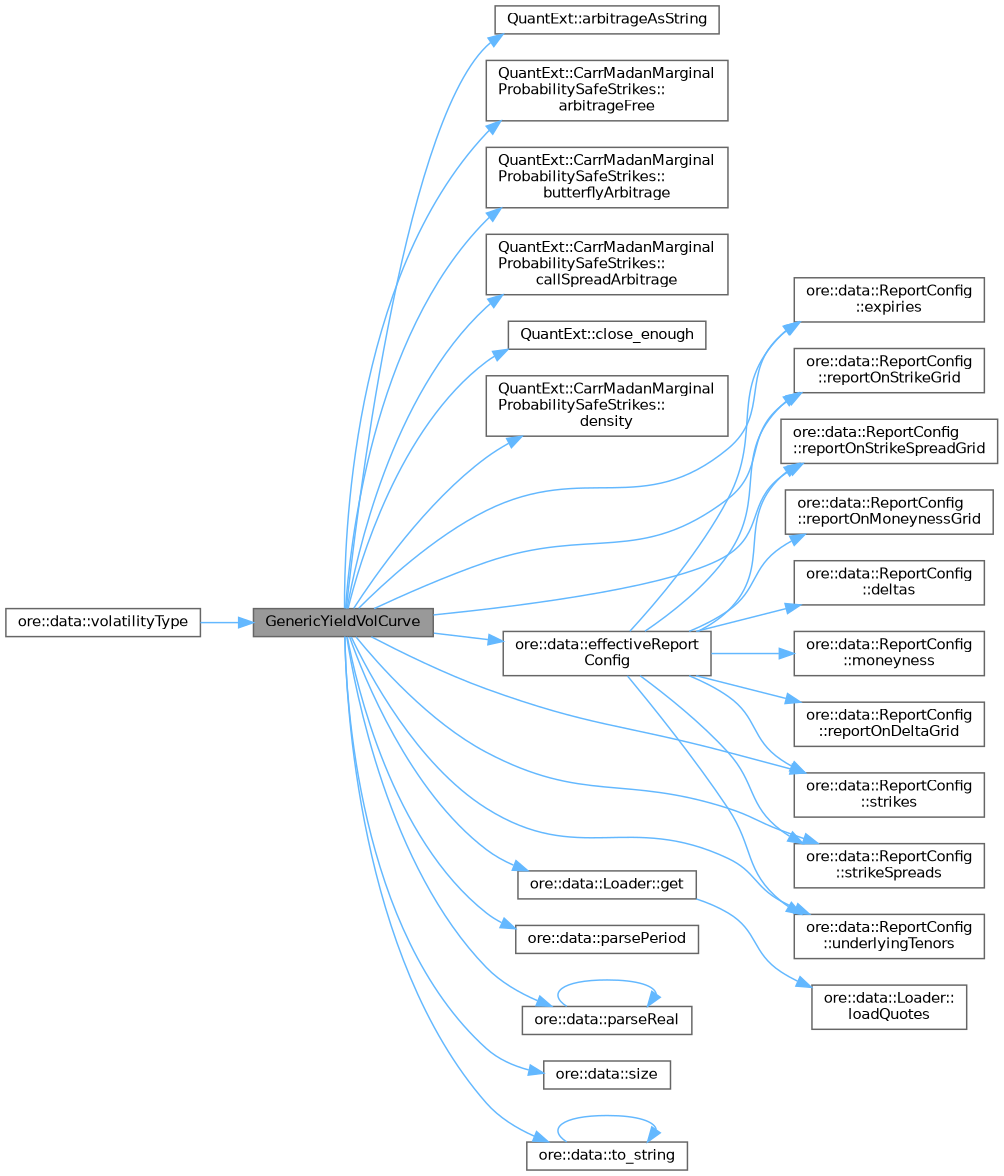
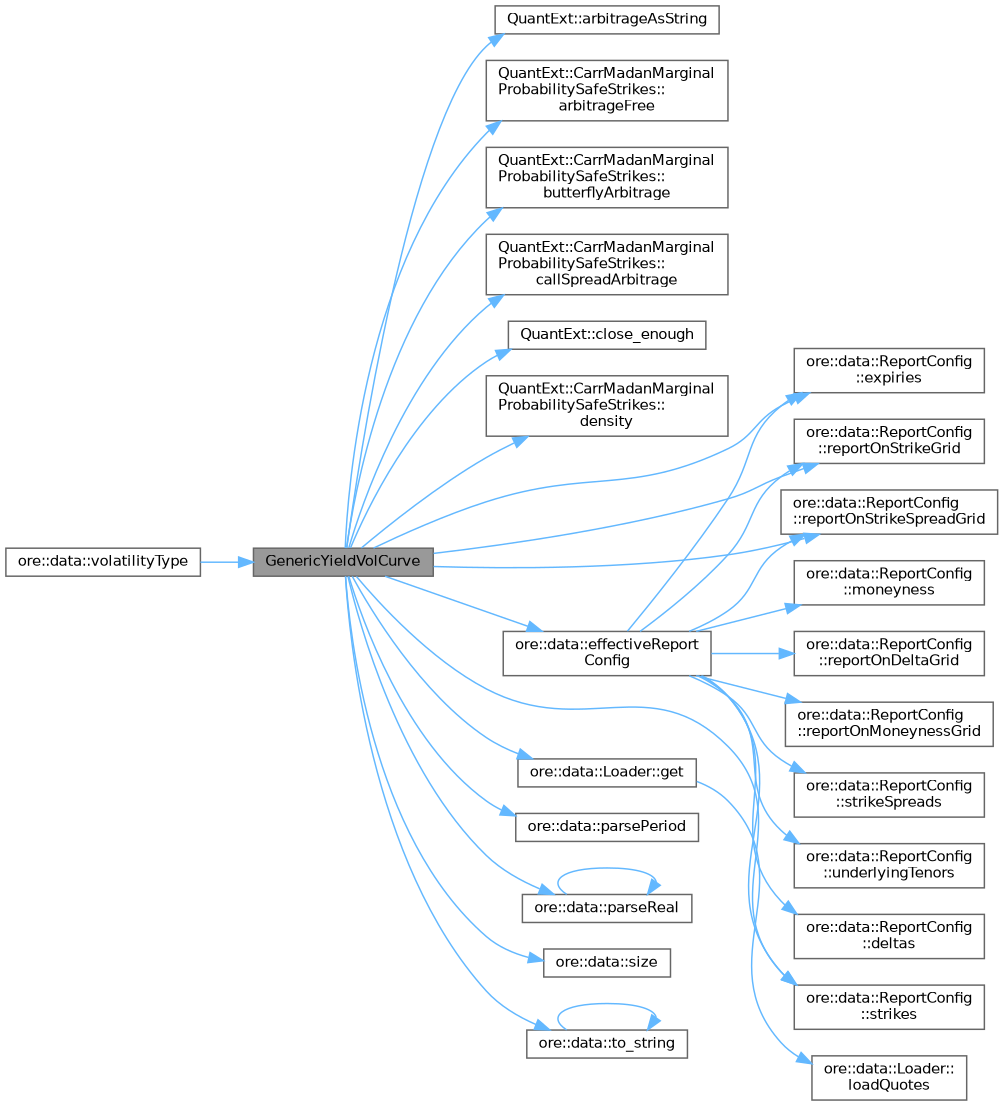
  digraph {
    rankdir=LR
    node [color=grey40 fillcolor=white fontname=Helvetica fontsize=10 shape=box style=filled]
    edge [color=steelblue1 fontname=Helvetica fontsize=10 labelfontname=Helvetica labelfontsize=10 style=solid]
    n1 [color=gray40 fillcolor=grey60 fontcolor=black height=0.2 label=GenericYieldVolCurve width=0.4]
    n2 [height=0.2 label="QuantExt::arbitrageAsString" width=0.4]
    n3 [height=0.2 label="QuantExt::CarrMadanMarginal\lProbabilitySafeStrikes::\larbitrageFree" width=0.4]
    n4 [height=0.2 label="QuantExt::CarrMadanMarginal\lProbabilitySafeStrikes::\lbutterflyArbitrage" width=0.4]
    n5 [height=0.2 label="QuantExt::CarrMadanMarginal\lProbabilitySafeStrikes::\lcallSpreadArbitrage" width=0.4]
    n6 [height=0.2 label="QuantExt::close_enough" width=0.4]
    n7 [height=0.2 label="QuantExt::CarrMadanMarginal\lProbabilitySafeStrikes::\ldensity" width=0.4]
    n8 [height=0.2 label="ore::data::effectiveReport\lConfig" width=0.4]
    n9 [height=0.2 label="ore::data::ReportConfig\l::expiries" width=0.4]
    n10 [height=0.2 label="ore::data::ReportConfig\l::reportOnStrikeGrid" width=0.4]
    n11 [height=0.2 label="ore::data::ReportConfig\l::reportOnStrikeSpreadGrid" width=0.4]
    n12 [height=0.2 label="ore::data::ReportConfig\l::strikes" width=0.4]
    n13 [height=0.2 label="ore::data::ReportConfig\l::strikeSpreads" width=0.4]
    n14 [height=0.2 label="ore::data::ReportConfig\l::underlyingTenors" width=0.4]
    n15 [height=0.2 label="ore::data::Loader::get" width=0.4]
    n16 [height=0.2 label="ore::data::parsePeriod" width=0.4]
    n17 [height=0.2 label="ore::data::parseReal" width=0.4]
    n18 [height=0.2 label="ore::data::size" width=0.4]
    n19 [height=0.2 label="ore::data::to_string" width=0.4]
    n20 [height=0.2 label="ore::data::ReportConfig\l::deltas" width=0.4]
    n21 [height=0.2 label="ore::data::ReportConfig\l::moneyness" width=0.4]
    n22 [height=0.2 label="ore::data::ReportConfig\l::reportOnDeltaGrid" width=0.4]
    n23 [height=0.2 label="ore::data::ReportConfig\l::reportOnMoneynessGrid" width=0.4]
    n24 [height=0.2 label="ore::data::Loader::\lloadQuotes" width=0.4]
    n25 [height=0.2 label="ore::data::volatilityType" width=0.4]
    n1 -> n2
    n1 -> n3
    n1 -> n4
    n1 -> n5
    n1 -> n6
    n1 -> n7
    n1 -> n8
    n1 -> n9
    n1 -> n10
    n1 -> n11
    n1 -> n12
-   n1 -> n13
-   n1 -> n14
    n1 -> n15
    n1 -> n16
    n1 -> n17
    n1 -> n18
    n1 -> n19
    n8 -> n9
    n8 -> n10
    n8 -> n11
    n8 -> n12
    n8 -> n13
    n8 -> n14
    n8 -> n20
    n8 -> n21
    n8 -> n22
    n8 -> n23
    n15 -> n24
    n17 -> n17
    n19 -> n19
    n25 -> n1
  }
